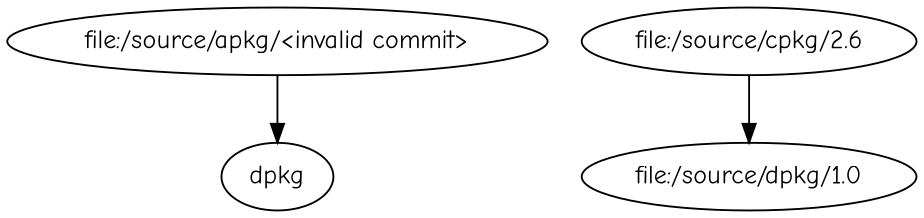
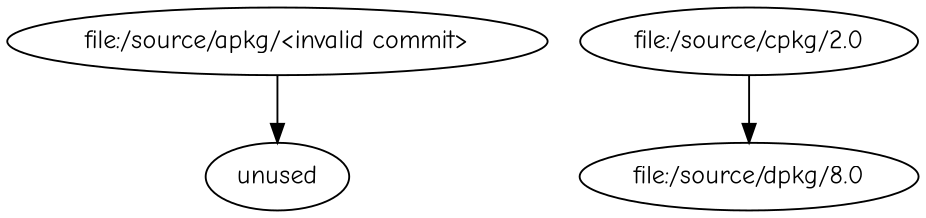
  digraph {
    fontname="Comic Neue"
    node [fontname="Comic Neue"]
    edge [fontname="Comic Neue"]
-   n1 [label=dpkg]
+   n1 [label=unused]
    "file:/source/apkg/<invalid commit>"
-   "file:/source/cpkg/2.0" [label="file:/source/cpkg/2.6"]
-   "file:/source/dpkg/1.0"
+   "file:/source/cpkg/2.0"
+   "file:/source/dpkg/1.0" [label="file:/source/dpkg/8.0"]
    "file:/source/apkg/<invalid commit>" -> n1
    "file:/source/cpkg/2.0" -> "file:/source/dpkg/1.0"
  }
